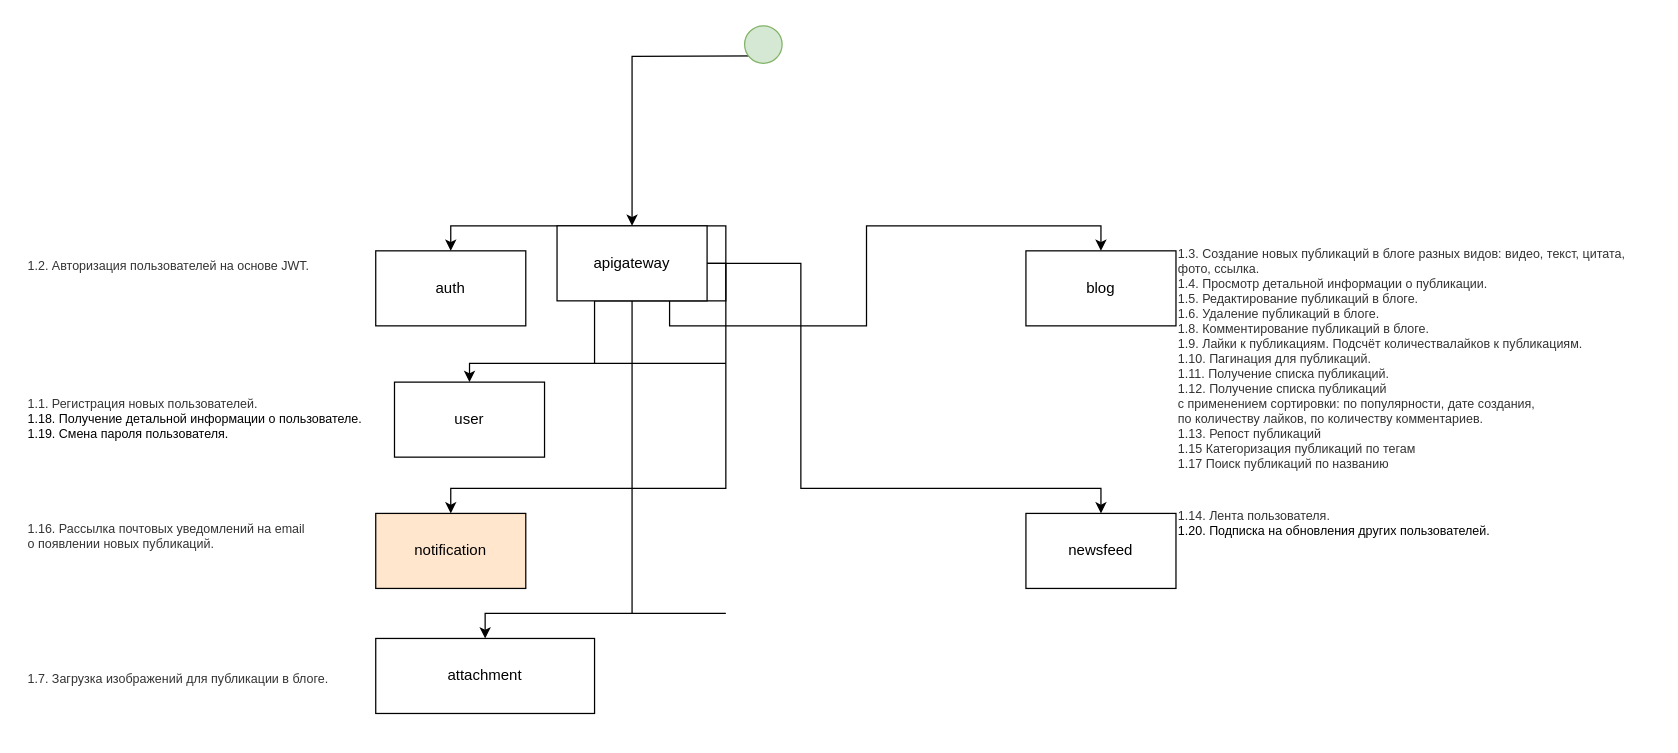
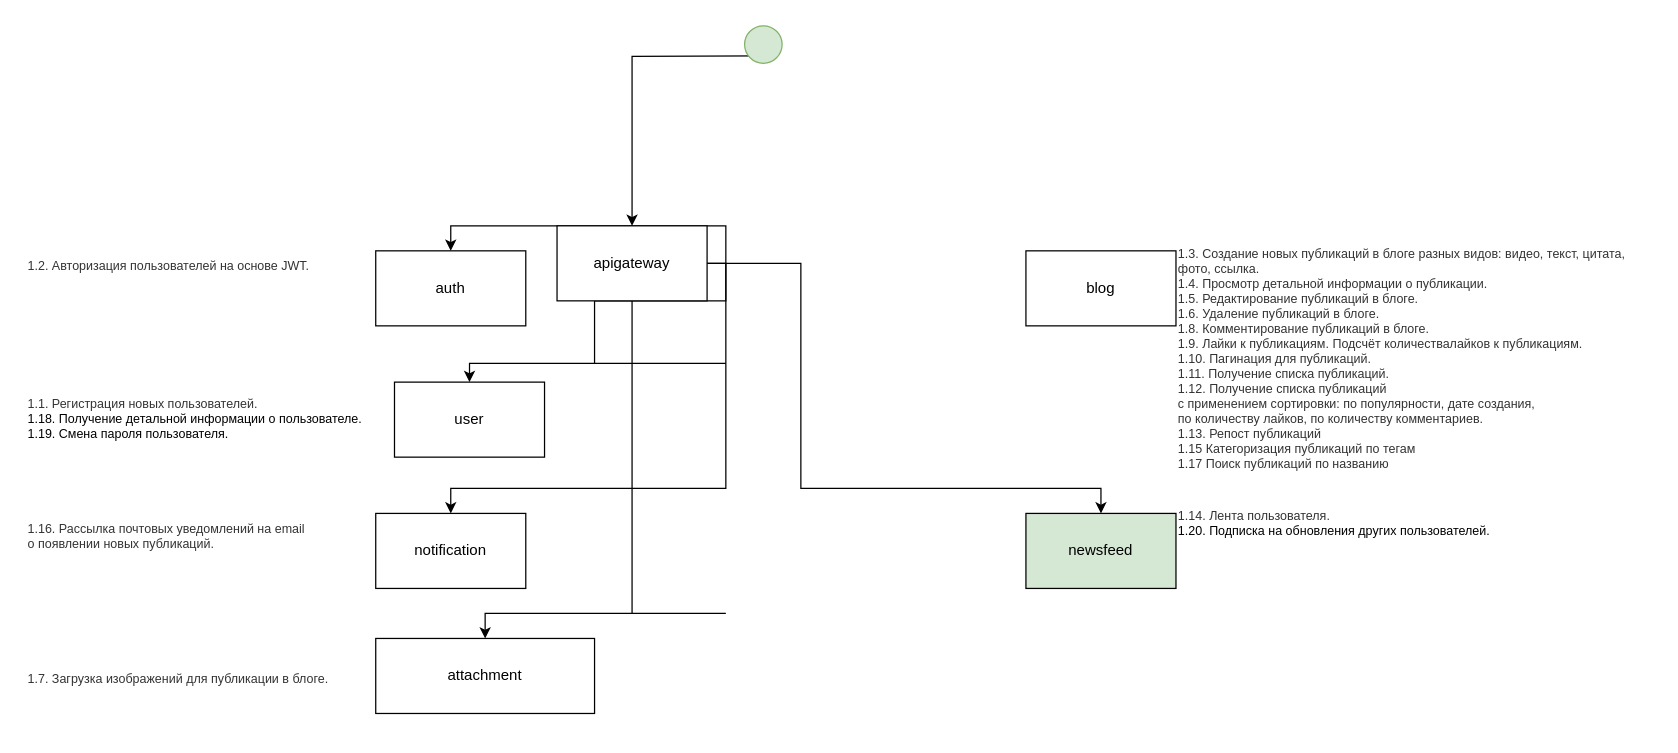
  <mxCell id="0" />
  <mxCell id="1" parent="0" />
  <mxCell id="2" value="auth" style="rounded=0;whiteSpace=wrap;html=1;" vertex="1" parent="1"><mxGeometry x="300" y="200" width="120" height="60" as="geometry" /></mxCell>
  <mxCell id="3" style="edgeStyle=orthogonalEdgeStyle;rounded=0;orthogonalLoop=1;jettySize=auto;html=1;exitX=0.25;exitY=1;exitDx=0;exitDy=0;entryX=0.5;entryY=0;entryDx=0;entryDy=0;" edge="1" parent="1" source="9" target="2"><mxGeometry relative="1" as="geometry"><Array as="points"><mxPoint x="580" y="180" /><mxPoint x="360" y="180" /></Array></mxGeometry></mxCell>
- <mxCell id="4" style="edgeStyle=orthogonalEdgeStyle;rounded=0;orthogonalLoop=1;jettySize=auto;html=1;exitX=0.75;exitY=1;exitDx=0;exitDy=0;entryX=0.5;entryY=0;entryDx=0;entryDy=0;" edge="1" parent="1" source="9" target="13"><mxGeometry relative="1" as="geometry" /></mxCell>
  <mxCell id="5" style="edgeStyle=orthogonalEdgeStyle;rounded=0;orthogonalLoop=1;jettySize=auto;html=1;exitX=0.25;exitY=1;exitDx=0;exitDy=0;entryX=0.5;entryY=0;entryDx=0;entryDy=0;" edge="1" parent="1" source="9" target="10"><mxGeometry relative="1" as="geometry"><mxPoint x="490" y="280" as="targetPoint" /><Array as="points"><mxPoint x="580" y="290" /><mxPoint x="360" y="290" /></Array></mxGeometry></mxCell>
  <mxCell id="6" style="edgeStyle=orthogonalEdgeStyle;rounded=0;orthogonalLoop=1;jettySize=auto;html=1;entryX=0.5;entryY=0;entryDx=0;entryDy=0;" edge="1" parent="1" source="9" target="14"><mxGeometry relative="1" as="geometry"><Array as="points"><mxPoint x="580" y="390" /><mxPoint x="360" y="390" /></Array></mxGeometry></mxCell>
  <mxCell id="7" style="edgeStyle=orthogonalEdgeStyle;rounded=0;orthogonalLoop=1;jettySize=auto;html=1;entryX=0.5;entryY=0;entryDx=0;entryDy=0;" edge="1" parent="1" source="9" target="18"><mxGeometry relative="1" as="geometry"><Array as="points"><mxPoint x="580" y="490" /><mxPoint x="360" y="490" /></Array></mxGeometry></mxCell>
  <mxCell id="8" style="edgeStyle=orthogonalEdgeStyle;rounded=0;orthogonalLoop=1;jettySize=auto;html=1;" edge="1" parent="1" source="9" target="19"><mxGeometry relative="1" as="geometry"><Array as="points"><mxPoint x="640" y="390" /><mxPoint x="880" y="390" /></Array></mxGeometry></mxCell>
  <mxCell id="9" value="apigateway" style="rounded=0;whiteSpace=wrap;html=1;" vertex="1" parent="1"><mxGeometry x="445" y="180" width="120" height="60" as="geometry" /></mxCell>
  <mxCell id="10" value="user" style="rounded=0;whiteSpace=wrap;html=1;" vertex="1" parent="1"><mxGeometry x="315" y="305" width="120" height="60" as="geometry" /></mxCell>
  <mxCell id="11" style="edgeStyle=orthogonalEdgeStyle;rounded=0;orthogonalLoop=1;jettySize=auto;html=1;entryX=0.5;entryY=0;entryDx=0;entryDy=0;" edge="1" parent="1" target="9"><mxGeometry relative="1" as="geometry"><mxPoint x="610" y="44" as="sourcePoint" /></mxGeometry></mxCell>
  <mxCell id="12" value="" style="ellipse;whiteSpace=wrap;html=1;aspect=fixed;fillColor=#d5e8d4;strokeColor=#82b366;" vertex="1" parent="1"><mxGeometry x="595" y="20" width="30" height="30" as="geometry" /></mxCell>
  <mxCell id="13" value="blog" style="rounded=0;whiteSpace=wrap;html=1;" vertex="1" parent="1"><mxGeometry x="820" y="200" width="120" height="60" as="geometry" /></mxCell>
- <mxCell id="14" value="notification" style="rounded=0;whiteSpace=wrap;html=1;fillColor=#ffe6cc;" vertex="1" parent="1"><mxGeometry x="300" y="410" width="120" height="60" as="geometry" /></mxCell>
+ <mxCell id="14" value="notification" style="rounded=0;whiteSpace=wrap;html=1;" vertex="1" parent="1"><mxGeometry x="300" y="410" width="120" height="60" as="geometry" /></mxCell>
  <mxCell id="15" value="&lt;span style=&quot;font-size: 10px; font-family: Arial, sans-serif; color: rgb(51, 51, 51); background: white;&quot;&gt;1.2. Авторизация пользователей на&amp;nbsp;основе JWT.&lt;/span&gt;" style="text;whiteSpace=wrap;html=1;fontSize=10;align=left;" vertex="1" parent="1"><mxGeometry x="20" y="200" width="230" height="30" as="geometry" /></mxCell>
  <mxCell id="16" value="&lt;span style=&quot;font-size: 10px; font-family: Arial, sans-serif; color: rgb(51, 51, 51); background: white;&quot;&gt;1.1. Регистрация новых пользователей.&lt;/span&gt;&lt;br&gt;1.18. Получение детальной информации о&amp;nbsp;пользователе.&lt;br style=&quot;box-sizing: inherit; font-variant-ligatures: none; font-variant-caps: normal; orphans: 2; widows: 2; -webkit-text-stroke-width: 0px; text-decoration-thickness: initial; text-decoration-style: initial; text-decoration-color: initial; word-spacing: 0px; font-size: 10px;&quot;&gt;1.19. Смена пароля пользователя." style="text;whiteSpace=wrap;html=1;fontSize=10;align=left;" vertex="1" parent="1"><mxGeometry x="20" y="310" width="280" height="80" as="geometry" /></mxCell>
  <mxCell id="17" value="&lt;div style=&quot;&quot;&gt;&lt;span style=&quot;background-color: white; color: rgb(51, 51, 51); font-family: Arial, sans-serif;&quot;&gt;1.16. Рассылка почтовых уведомлений на&amp;nbsp;email о&amp;nbsp;появлении новых публикаций.&lt;/span&gt;&lt;/div&gt;" style="text;whiteSpace=wrap;html=1;fontSize=10;align=left;" vertex="1" parent="1"><mxGeometry x="20" y="410" width="280" height="40" as="geometry" /></mxCell>
  <mxCell id="18" value="attachment" style="rounded=0;whiteSpace=wrap;html=1;" vertex="1" parent="1"><mxGeometry x="300" y="510" width="175" height="60" as="geometry" /></mxCell>
- <mxCell id="19" value="newsfeed" style="rounded=0;whiteSpace=wrap;html=1;" vertex="1" parent="1"><mxGeometry x="820" y="410" width="120" height="60" as="geometry" /></mxCell>
+ <mxCell id="19" value="newsfeed" style="rounded=0;whiteSpace=wrap;html=1;fillColor=#d5e8d4;" vertex="1" parent="1"><mxGeometry x="820" y="410" width="120" height="60" as="geometry" /></mxCell>
  <mxCell id="20" value="&lt;span style=&quot;font-size: 10px; font-family: Arial, sans-serif; color: rgb(51, 51, 51); background: white;&quot;&gt;1.7. Загрузка изображений для публикации в&amp;nbsp;блоге.&lt;/span&gt;&lt;br style=&quot;box-sizing: inherit; font-variant-ligatures: none; font-variant-caps: normal; orphans: 2; text-align: start; widows: 2; -webkit-text-stroke-width: 0px; text-decoration-thickness: initial; text-decoration-style: initial; text-decoration-color: initial; word-spacing: 0px; font-size: 10px;&quot;&gt;&#10;&lt;br style=&quot;font-size: 10px;&quot;&gt;" style="text;whiteSpace=wrap;html=1;fontSize=10;" vertex="1" parent="1"><mxGeometry x="20" y="530" width="250" height="50" as="geometry" /></mxCell>
  <mxCell id="21" value="&lt;p class=&quot;MsoNormal&quot; style=&quot;font-size: 10px;&quot;&gt;&lt;span style=&quot;font-family: Arial, sans-serif; color: rgb(51, 51, 51); background: white; font-size: 10px;&quot;&gt;1.3. Создание новых публикаций в&amp;nbsp;блоге разных видов: видео, текст, цитата, фото, ссылка.&lt;/span&gt;&lt;span style=&quot;font-family: Arial, sans-serif; color: rgb(51, 51, 51); font-size: 10px;&quot;&gt;&lt;br&gt;&lt;span style=&quot;background: white; font-size: 10px;&quot;&gt;&lt;span style=&quot;font-variant-ligatures: none; font-variant-caps: normal; orphans: 2; text-align: start; widows: 2; -webkit-text-stroke-width: 0px; text-decoration-thickness: initial; text-decoration-style: initial; text-decoration-color: initial; float: none; word-spacing: 0px; font-size: 10px;&quot;&gt;1.4. Просмотр детальной информации о&amp;nbsp;публикации.&lt;/span&gt;&lt;/span&gt;&lt;br&gt;&lt;span style=&quot;background: white; font-size: 10px;&quot;&gt;&lt;span style=&quot;font-variant-ligatures: none; font-variant-caps: normal; orphans: 2; text-align: start; widows: 2; -webkit-text-stroke-width: 0px; text-decoration-thickness: initial; text-decoration-style: initial; text-decoration-color: initial; float: none; word-spacing: 0px; font-size: 10px;&quot;&gt;1.5. Редактирование публикаций в&amp;nbsp;блоге.&lt;/span&gt;&lt;/span&gt;&lt;br&gt;&lt;span style=&quot;background: white; font-size: 10px;&quot;&gt;&lt;span style=&quot;font-variant-ligatures: none; font-variant-caps: normal; orphans: 2; text-align: start; widows: 2; -webkit-text-stroke-width: 0px; text-decoration-thickness: initial; text-decoration-style: initial; text-decoration-color: initial; float: none; word-spacing: 0px; font-size: 10px;&quot;&gt;1.6. Удаление публикаций в&amp;nbsp;блоге.&lt;/span&gt;&lt;/span&gt;&lt;br&gt;&lt;span style=&quot;background: white; font-size: 10px;&quot;&gt;&lt;span style=&quot;font-variant-ligatures: none; font-variant-caps: normal; orphans: 2; text-align: start; widows: 2; -webkit-text-stroke-width: 0px; text-decoration-thickness: initial; text-decoration-style: initial; text-decoration-color: initial; float: none; word-spacing: 0px; font-size: 10px;&quot;&gt;1.8. Комментирование публикаций в&amp;nbsp;блоге.&lt;/span&gt;&lt;/span&gt;&lt;br&gt;&lt;span style=&quot;background: white; font-size: 10px;&quot;&gt;&lt;span style=&quot;font-variant-ligatures: none; font-variant-caps: normal; orphans: 2; text-align: start; widows: 2; -webkit-text-stroke-width: 0px; text-decoration-thickness: initial; text-decoration-style: initial; text-decoration-color: initial; float: none; word-spacing: 0px; font-size: 10px;&quot;&gt;1.9. Лайки к&amp;nbsp;публикациям. Подсчёт количествалайков к&amp;nbsp;публикациям.&lt;/span&gt;&lt;/span&gt;&lt;br&gt;&lt;span style=&quot;background: white; font-size: 10px;&quot;&gt;&lt;span style=&quot;font-variant-ligatures: none; font-variant-caps: normal; orphans: 2; text-align: start; widows: 2; -webkit-text-stroke-width: 0px; text-decoration-thickness: initial; text-decoration-style: initial; text-decoration-color: initial; float: none; word-spacing: 0px; font-size: 10px;&quot;&gt;1.10. Пагинация для публикаций.&lt;/span&gt;&lt;/span&gt;&lt;br&gt;&lt;span style=&quot;background: white; font-size: 10px;&quot;&gt;&lt;span style=&quot;font-variant-ligatures: none; font-variant-caps: normal; orphans: 2; text-align: start; widows: 2; -webkit-text-stroke-width: 0px; text-decoration-thickness: initial; text-decoration-style: initial; text-decoration-color: initial; float: none; word-spacing: 0px; font-size: 10px;&quot;&gt;1.11. Получение списка публикаций.&lt;/span&gt;&lt;/span&gt;&lt;br&gt;&lt;span style=&quot;background: white; font-size: 10px;&quot;&gt;&lt;span style=&quot;font-variant-ligatures: none; font-variant-caps: normal; orphans: 2; text-align: start; widows: 2; -webkit-text-stroke-width: 0px; text-decoration-thickness: initial; text-decoration-style: initial; text-decoration-color: initial; float: none; word-spacing: 0px; font-size: 10px;&quot;&gt;1.12. Получение списка публикаций&lt;br&gt;с&amp;nbsp;применением сортировки: по&amp;nbsp;популярности, дате создания,&lt;br&gt;по&amp;nbsp;количеству лайков, по&amp;nbsp;количеству комментариев.&lt;br&gt;1.13. Репост публикаций&lt;br&gt;1.15 Категоризация публикаций по тегам&lt;br&gt;1.17 Поиск публикаций по названию&lt;/span&gt;&lt;/span&gt;&lt;/span&gt;&lt;/p&gt;" style="text;whiteSpace=wrap;html=1;fontSize=10;" vertex="1" parent="1"><mxGeometry x="940" y="180" width="380" height="210" as="geometry" /></mxCell>
  <mxCell id="22" value="&lt;span style=&quot;font-size: 10px; font-family: Arial, sans-serif; color: rgb(51, 51, 51); background: white;&quot;&gt;1.14. Лента пользователя.&lt;/span&gt;&lt;br&gt;1.20. Подписка на&amp;nbsp;обновления других пользователей." style="text;whiteSpace=wrap;html=1;fontSize=10;" vertex="1" parent="1"><mxGeometry x="940" y="400" width="340" height="40" as="geometry" /></mxCell>
